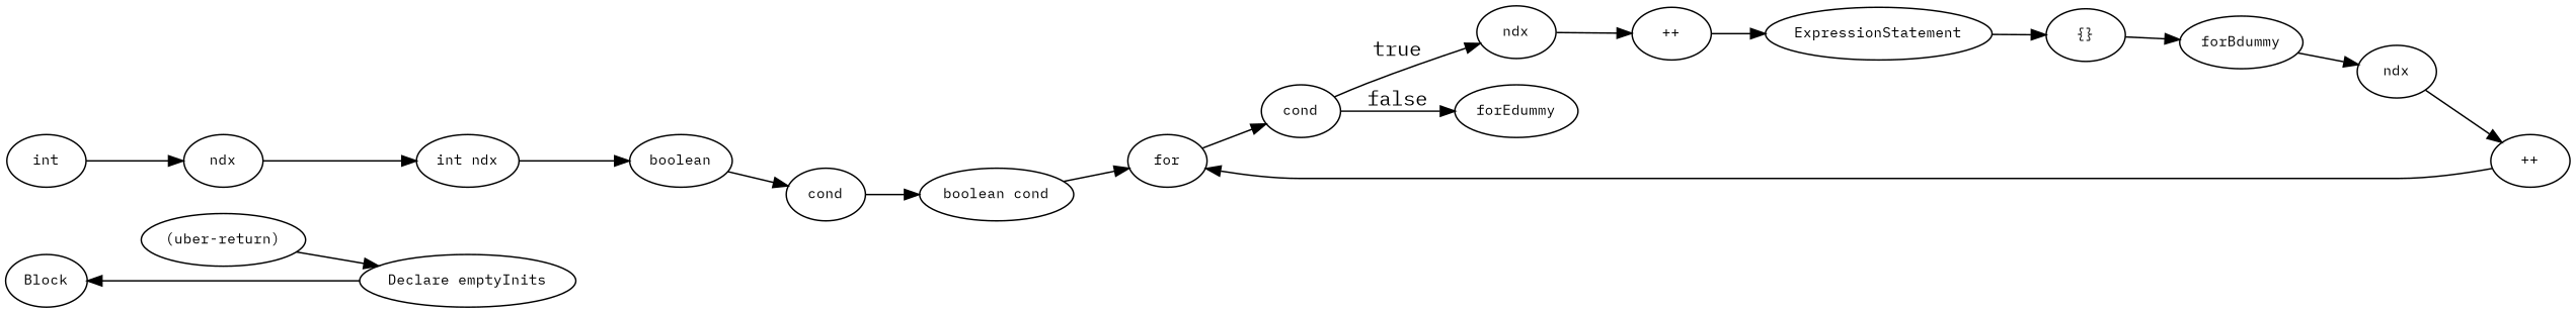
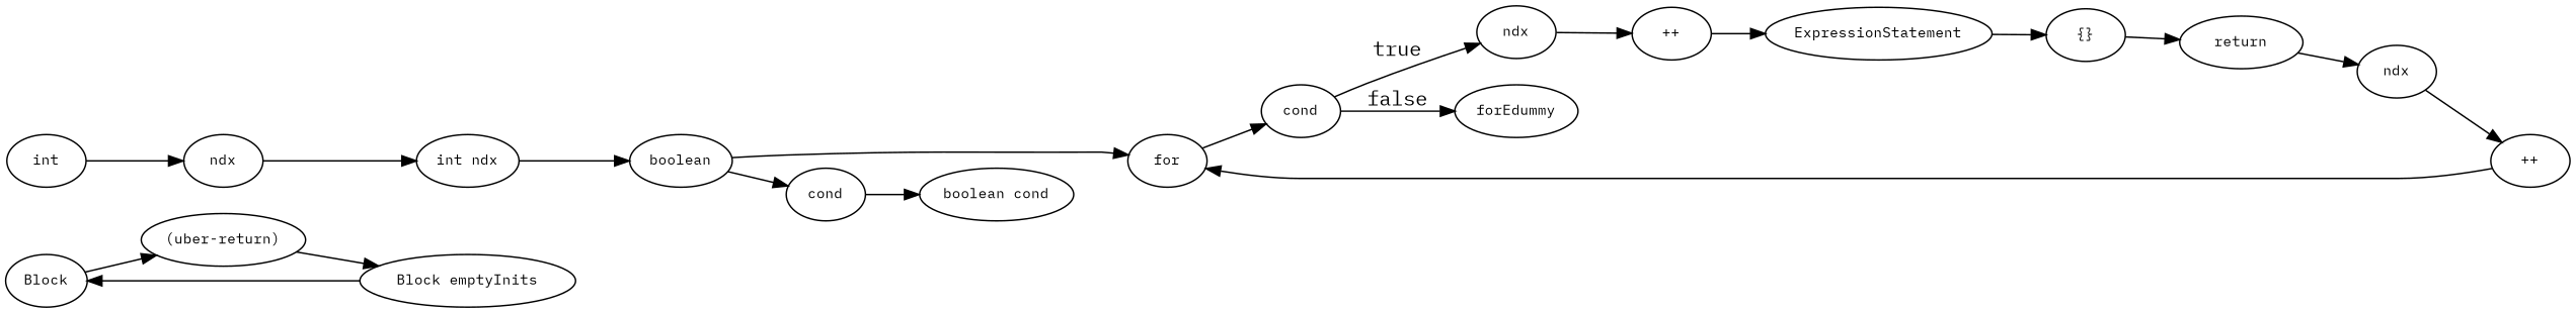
  digraph {
    fontname="IBM Plex Mono"
    rankdir=LR
    node [fontname="IBM Plex Mono" fontsize=10]
    edge [fontname="IBM Plex Mono"]
    n1 [label=Block]
    n2 [label="(uber-return)"]
-   n3 [label="Declare emptyInits"]
+   n3 [label="Block emptyInits"]
    n4 [label=for]
    n5 [label=cond]
    n6 [label=ndx]
    n7 [label=forEdummy]
    n8 [label="++"]
    n9 [label=ExpressionStatement]
    n10 [label="{}"]
-   n11 [label=forBdummy]
+   n11 [label=return]
    n12 [label=ndx]
    n13 [label="++"]
    n14 [label=cond]
    n15 [label="boolean cond"]
    n16 [label=boolean]
    n17 [label=ndx]
    n18 [label="int ndx"]
    n19 [label=int]
+   n1 -> n2
    n2 -> n3
    n3 -> n1
    n4 -> n5
    n5 -> n6 [label=true]
    n5 -> n7 [label=false]
    n6 -> n8
    n8 -> n9
    n9 -> n10
    n10 -> n11
    n11 -> n12
    n12 -> n13
    n13 -> n4
    n14 -> n15
-   n15 -> n4
+   n16 -> n4
    n16 -> n14
    n17 -> n18
    n18 -> n16
    n19 -> n17
  }
